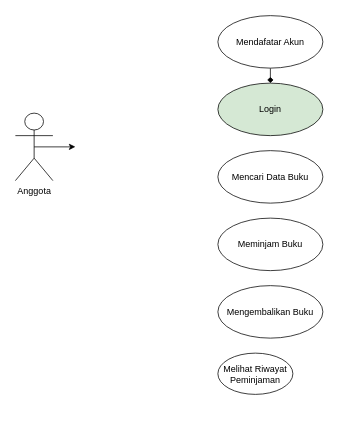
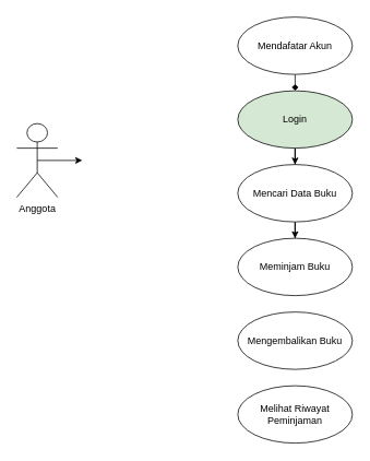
  <mxCell id="0" />
  <mxCell id="1" parent="0" />
  <mxCell id="2" style="edgeStyle=orthogonalEdgeStyle;rounded=0;orthogonalLoop=1;jettySize=auto;html=1;exitX=0.5;exitY=0.5;exitDx=0;exitDy=0;exitPerimeter=0;" edge="1" parent="1" source="3"><mxGeometry relative="1" as="geometry"><mxPoint x="100" y="194.882" as="targetPoint" /></mxGeometry></mxCell>
  <mxCell id="3" value="Anggota" style="shape=umlActor;verticalLabelPosition=bottom;verticalAlign=top;html=1;outlineConnect=0;" vertex="1" parent="1"><mxGeometry x="20" y="150" width="50" height="90" as="geometry" /></mxCell>
  <mxCell id="4" style="edgeStyle=orthogonalEdgeStyle;rounded=0;orthogonalLoop=1;jettySize=auto;html=1;exitX=0.5;exitY=1;exitDx=0;exitDy=0;entryX=0.5;entryY=0;entryDx=0;entryDy=0;endArrow=diamond;" edge="1" parent="1" source="5" target="7"><mxGeometry relative="1" as="geometry" /></mxCell>
  <mxCell id="5" value="Mendafatar Akun" style="ellipse;whiteSpace=wrap;html=1;" vertex="1" parent="1"><mxGeometry x="290" y="20" width="140" height="70" as="geometry" /></mxCell>
+ <mxCell id="6" style="edgeStyle=orthogonalEdgeStyle;rounded=0;orthogonalLoop=1;jettySize=auto;html=1;exitX=0.5;exitY=1;exitDx=0;exitDy=0;" edge="1" parent="1" source="7" target="9"><mxGeometry relative="1" as="geometry" /></mxCell>
  <mxCell id="7" value="Login" style="ellipse;whiteSpace=wrap;html=1;fillColor=#d5e8d4;" vertex="1" parent="1"><mxGeometry x="290" y="110" width="140" height="70" as="geometry" /></mxCell>
+ <mxCell id="8" style="edgeStyle=orthogonalEdgeStyle;rounded=0;orthogonalLoop=1;jettySize=auto;html=1;exitX=0.5;exitY=1;exitDx=0;exitDy=0;" edge="1" parent="1" source="9" target="10"><mxGeometry relative="1" as="geometry" /></mxCell>
  <mxCell id="9" value="Mencari Data Buku" style="ellipse;whiteSpace=wrap;html=1;" vertex="1" parent="1"><mxGeometry x="290" y="200" width="140" height="70" as="geometry" /></mxCell>
  <mxCell id="10" value="Meminjam Buku" style="ellipse;whiteSpace=wrap;html=1;" vertex="1" parent="1"><mxGeometry x="290" y="290" width="140" height="70" as="geometry" /></mxCell>
  <mxCell id="11" value="Mengembalikan Buku" style="ellipse;whiteSpace=wrap;html=1;" vertex="1" parent="1"><mxGeometry x="290" y="380" width="140" height="70" as="geometry" /></mxCell>
- <mxCell id="12" value="Melihat Riwayat Peminjaman" style="ellipse;whiteSpace=wrap;html=1;" vertex="1" parent="1"><mxGeometry x="290" y="470" width="100" height="55" as="geometry" /></mxCell>
+ <mxCell id="12" value="Melihat Riwayat Peminjaman" style="ellipse;whiteSpace=wrap;html=1;" vertex="1" parent="1"><mxGeometry x="290" y="470" width="140" height="70" as="geometry" /></mxCell>
